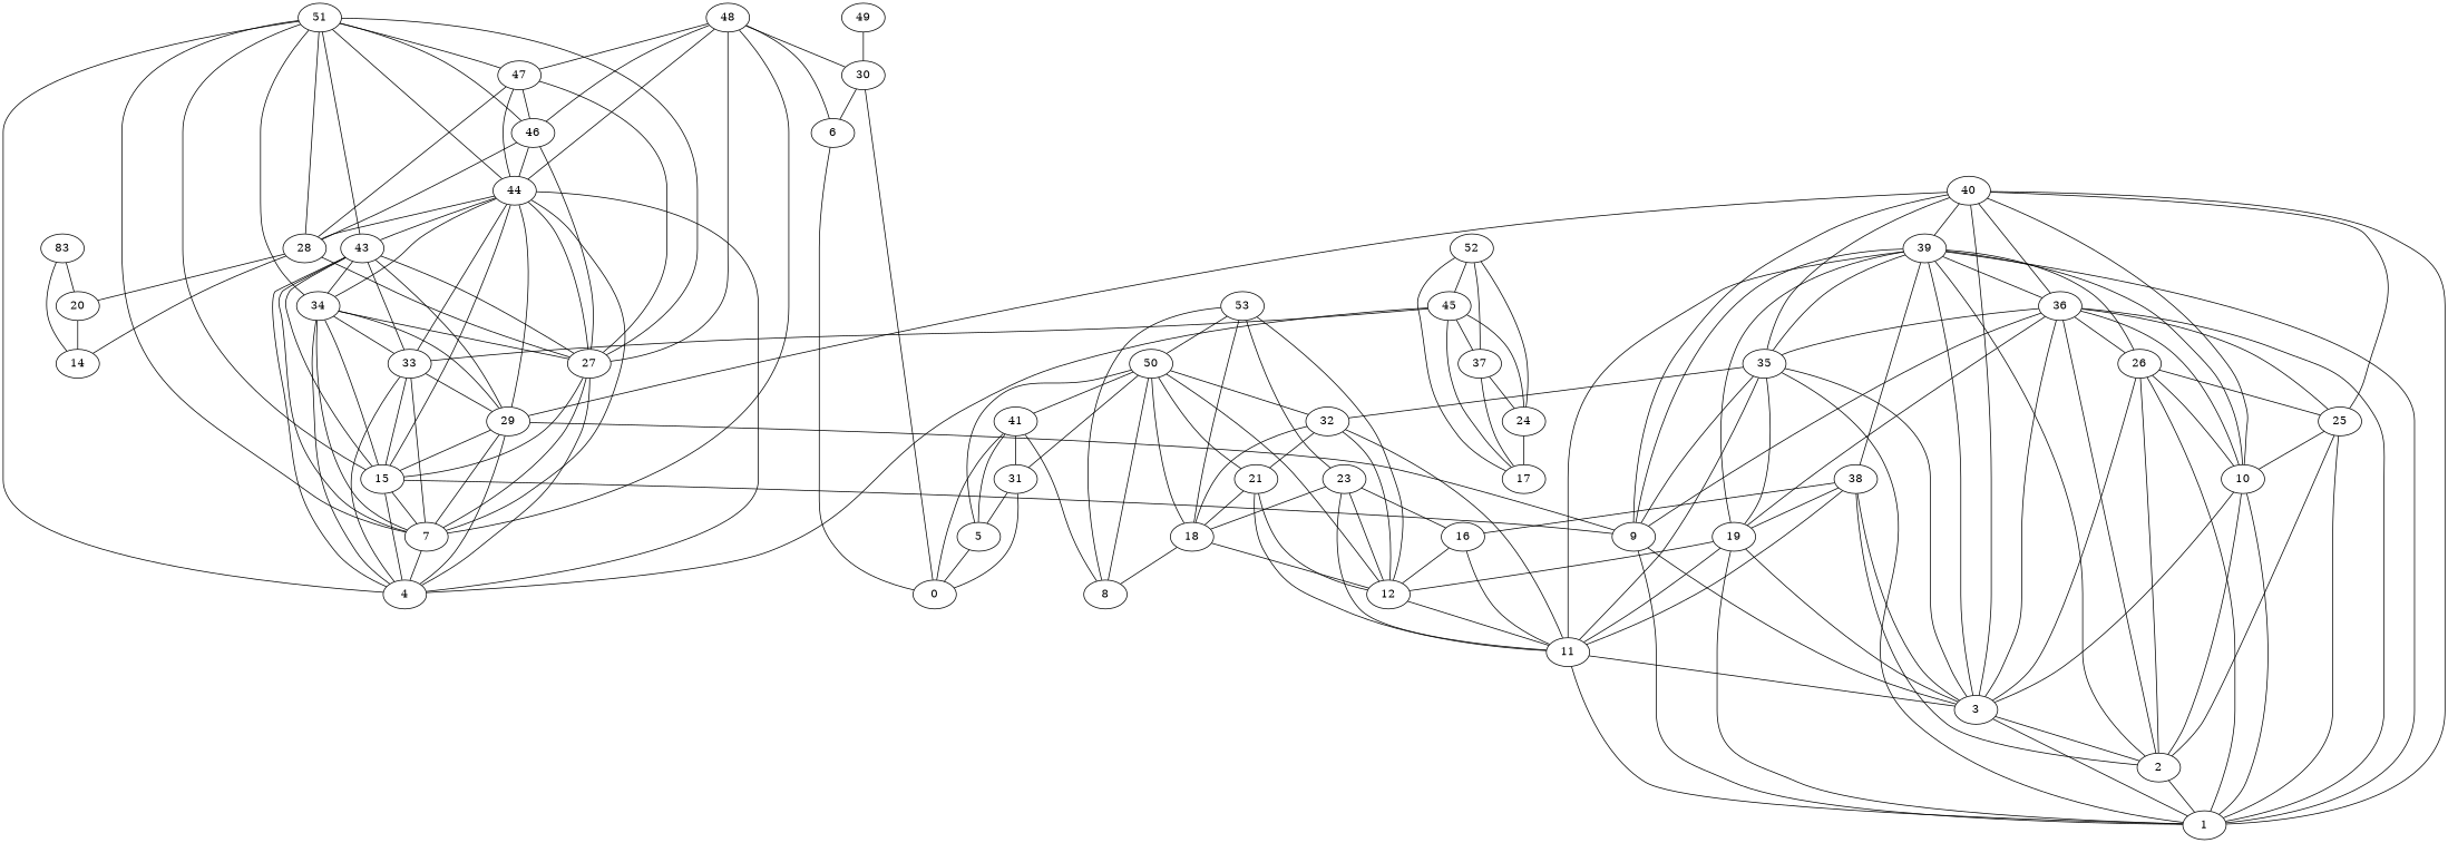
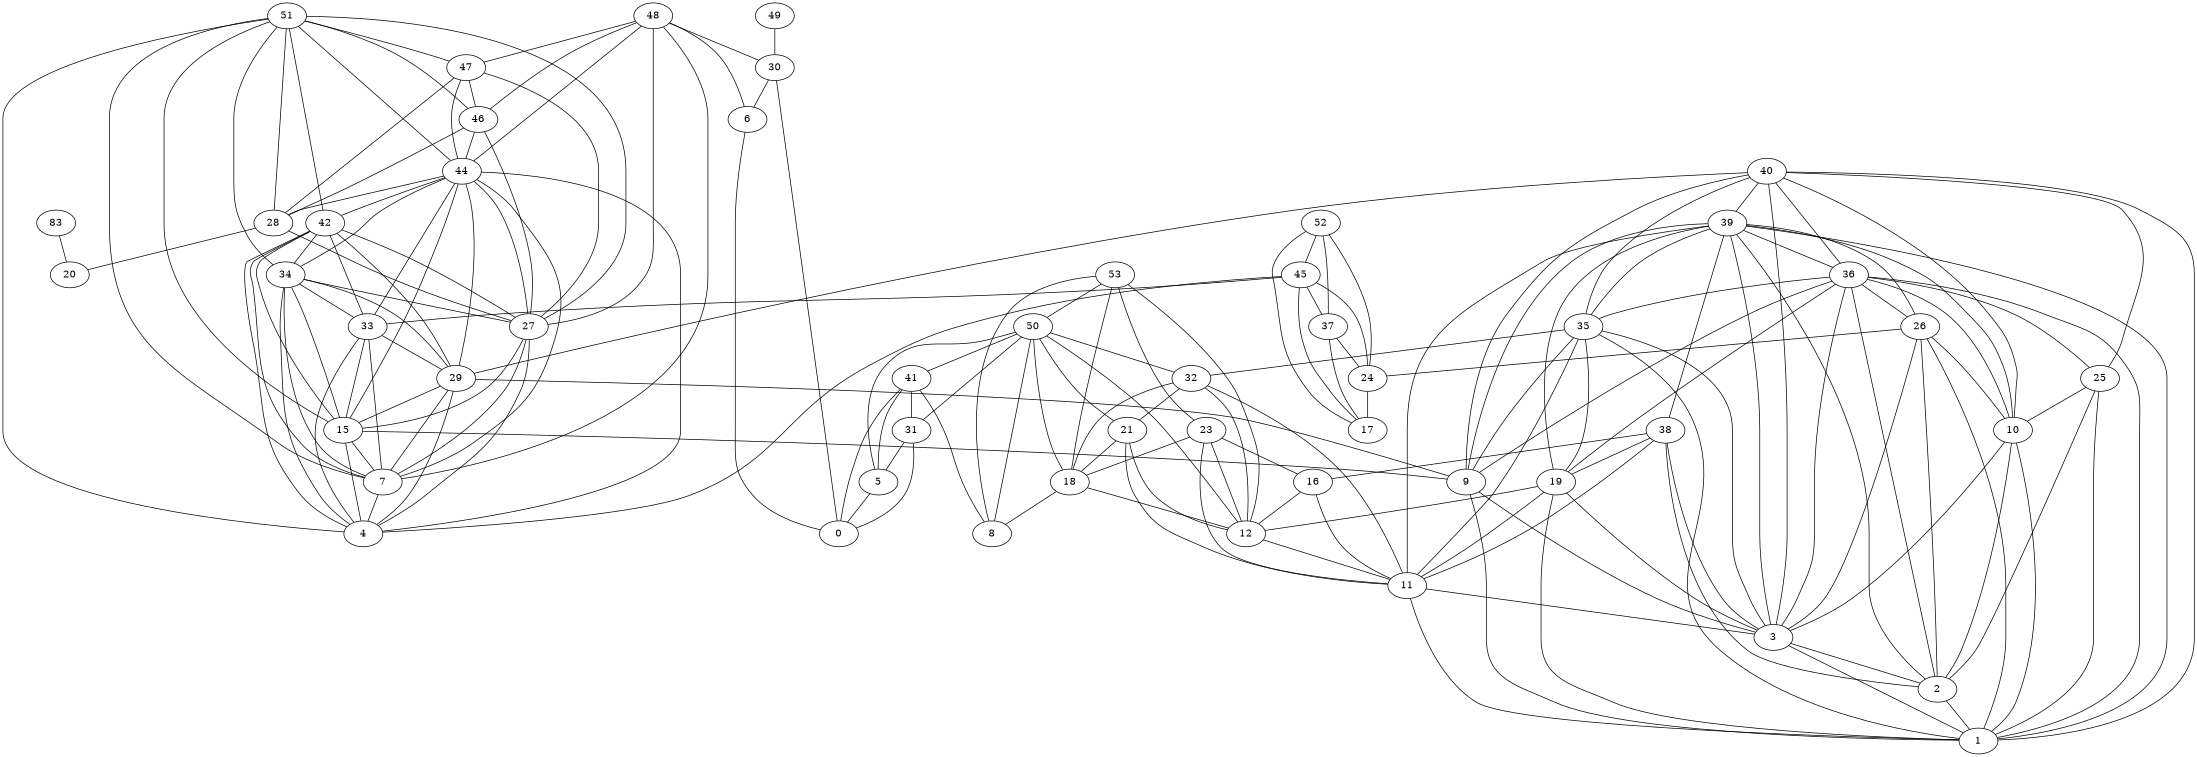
  graph {
    2
    1
    3
    5
    0
    6
    7
    4
    9
    10
    11
    12
    15
    16
    18
    8
    19
    20
-   14
    21
    23
    24
    17
    25
    26
    27
    28
    29
    30
    31
    32
    33
    34
    35
    36
    37
    38
    39
    40
    41
-   42 [label=43]
+   42
    n42 [label=83]
    44
    45
    46
    47
    48
    49
    50
    51
    52
    53
    2 -- 1
    3 -- 2
    3 -- 1
    5 -- 0
    6 -- 0
    7 -- 4
    9 -- 1
    9 -- 3
    10 -- 2
    10 -- 1
    10 -- 3
    11 -- 1
    11 -- 3
    12 -- 11
    15 -- 7
    15 -- 4
    15 -- 9
    16 -- 11
    16 -- 12
    18 -- 12
    18 -- 8
    19 -- 1
    19 -- 3
    19 -- 11
    19 -- 12
-   20 -- 14
    21 -- 11
    21 -- 12
    21 -- 18
    23 -- 11
    23 -- 12
    23 -- 16
    23 -- 18
    24 -- 17
    25 -- 2
    25 -- 1
    25 -- 10
    26 -- 2
    26 -- 1
    26 -- 3
    26 -- 10
-   26 -- 25
+   26 -- 24
    27 -- 7
    27 -- 4
    27 -- 15
    28 -- 20
-   28 -- 14
    28 -- 27
    29 -- 7
    29 -- 4
    29 -- 9
    29 -- 15
    30 -- 0
    30 -- 6
    31 -- 5
    31 -- 0
    32 -- 11
    32 -- 12
    32 -- 18
    32 -- 21
    33 -- 7
    33 -- 4
    33 -- 15
    33 -- 29
    34 -- 7
    34 -- 4
    34 -- 15
    34 -- 27
    34 -- 29
    34 -- 33
    35 -- 1
    35 -- 3
    35 -- 9
    35 -- 11
    35 -- 19
    35 -- 32
    36 -- 2
    36 -- 1
    36 -- 3
    36 -- 9
    36 -- 10
    36 -- 19
    36 -- 25
    36 -- 26
    36 -- 35
    37 -- 24
    37 -- 17
    38 -- 2
    38 -- 3
    38 -- 11
    38 -- 16
    38 -- 19
    39 -- 2
    39 -- 1
    39 -- 3
    39 -- 9
    39 -- 10
    39 -- 11
    39 -- 19
    39 -- 26
    39 -- 35
    39 -- 36
    39 -- 38
    40 -- 1
    40 -- 3
    40 -- 9
    40 -- 10
    40 -- 25
    40 -- 29
    40 -- 35
    40 -- 36
    40 -- 39
    41 -- 5
    41 -- 0
    41 -- 8
    41 -- 31
    42 -- 7
    42 -- 4
    42 -- 15
    42 -- 27
    42 -- 29
    42 -- 33
    42 -- 34
    n42 -- 20
-   n42 -- 14
    44 -- 7
    44 -- 4
    44 -- 15
    44 -- 27
    44 -- 28
    44 -- 29
    44 -- 33
    44 -- 34
    44 -- 42
    45 -- 4
    45 -- 24
    45 -- 17
    45 -- 33
    45 -- 37
    46 -- 27
    46 -- 28
    46 -- 44
    47 -- 27
    47 -- 28
    47 -- 44
    47 -- 46
    48 -- 6
    48 -- 7
    48 -- 27
    48 -- 30
    48 -- 44
    48 -- 46
    48 -- 47
    49 -- 30
    50 -- 5
    50 -- 12
    50 -- 18
    50 -- 8
    50 -- 21
    50 -- 31
    50 -- 32
    50 -- 41
    51 -- 7
    51 -- 4
    51 -- 15
    51 -- 27
    51 -- 28
    51 -- 34
    51 -- 42
    51 -- 44
    51 -- 46
    51 -- 47
    52 -- 24
    52 -- 17
    52 -- 37
    52 -- 45
    53 -- 12
    53 -- 18
    53 -- 8
    53 -- 23
    53 -- 50
  }
